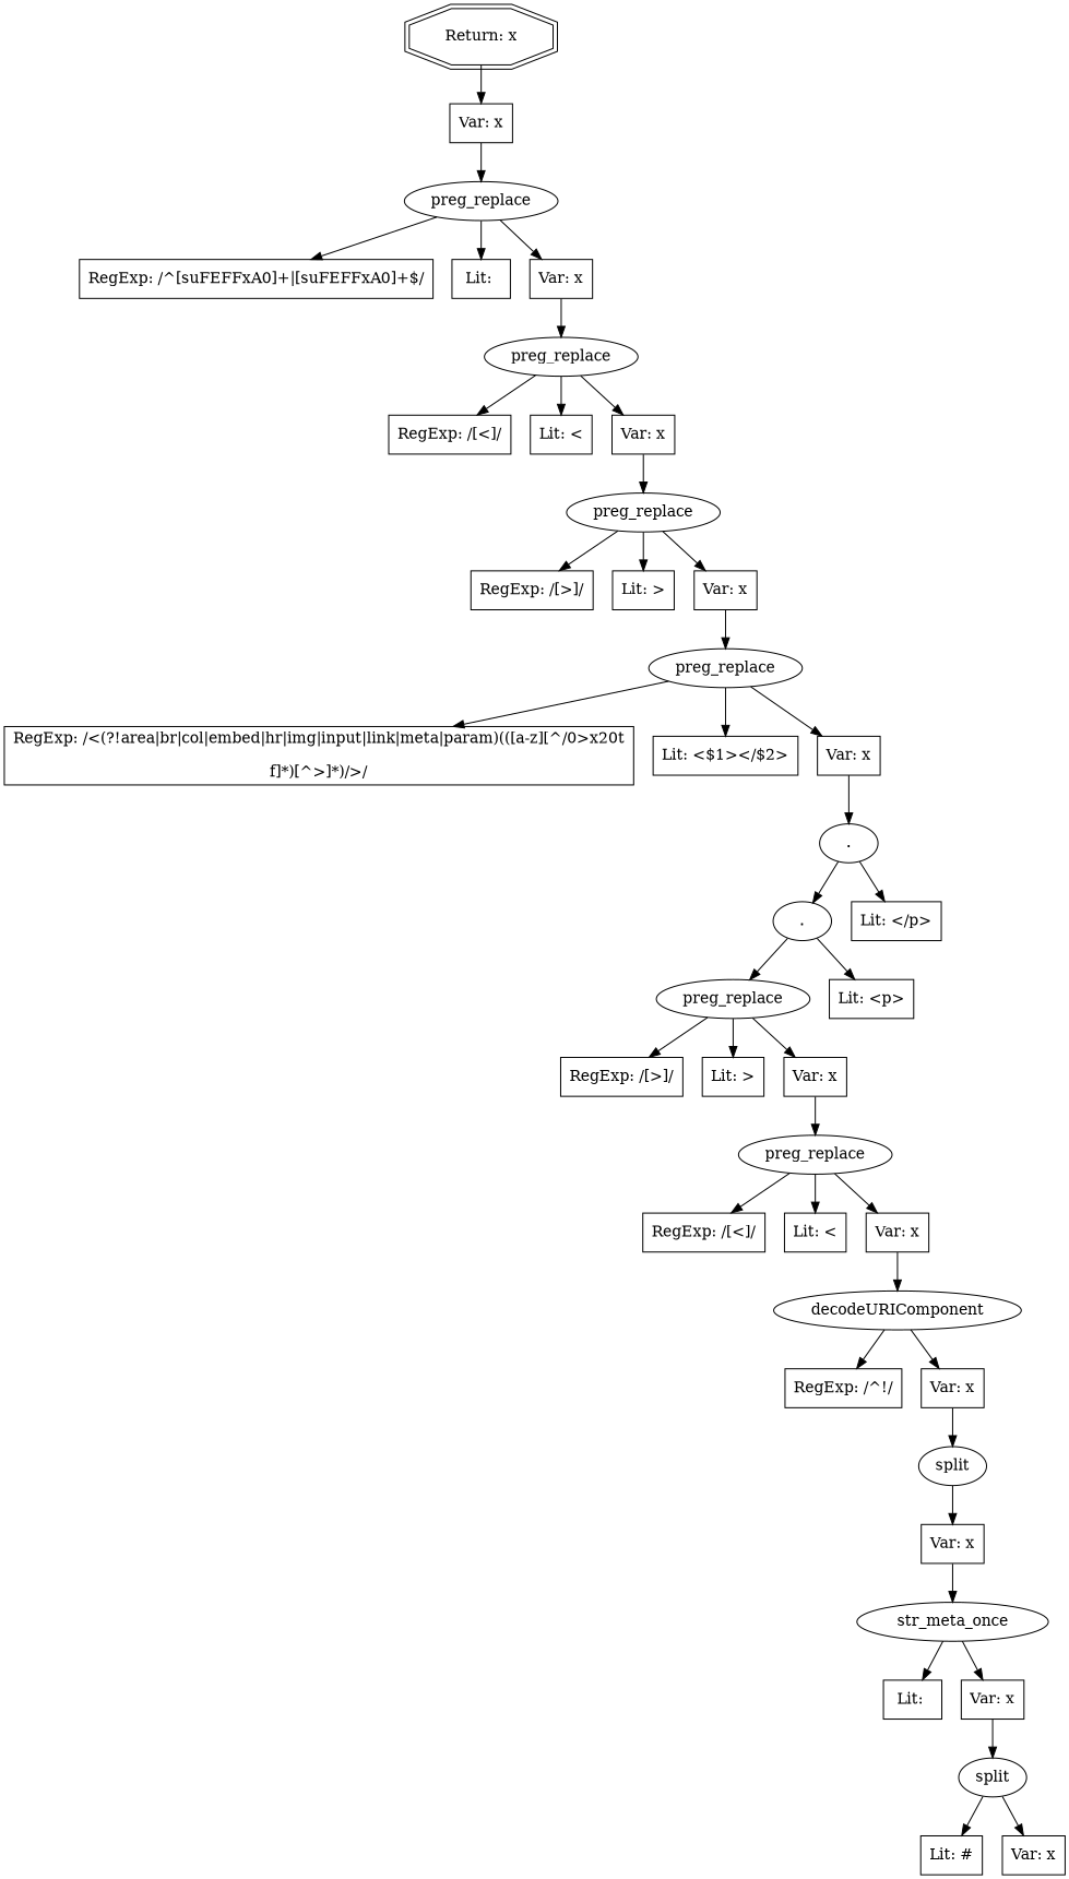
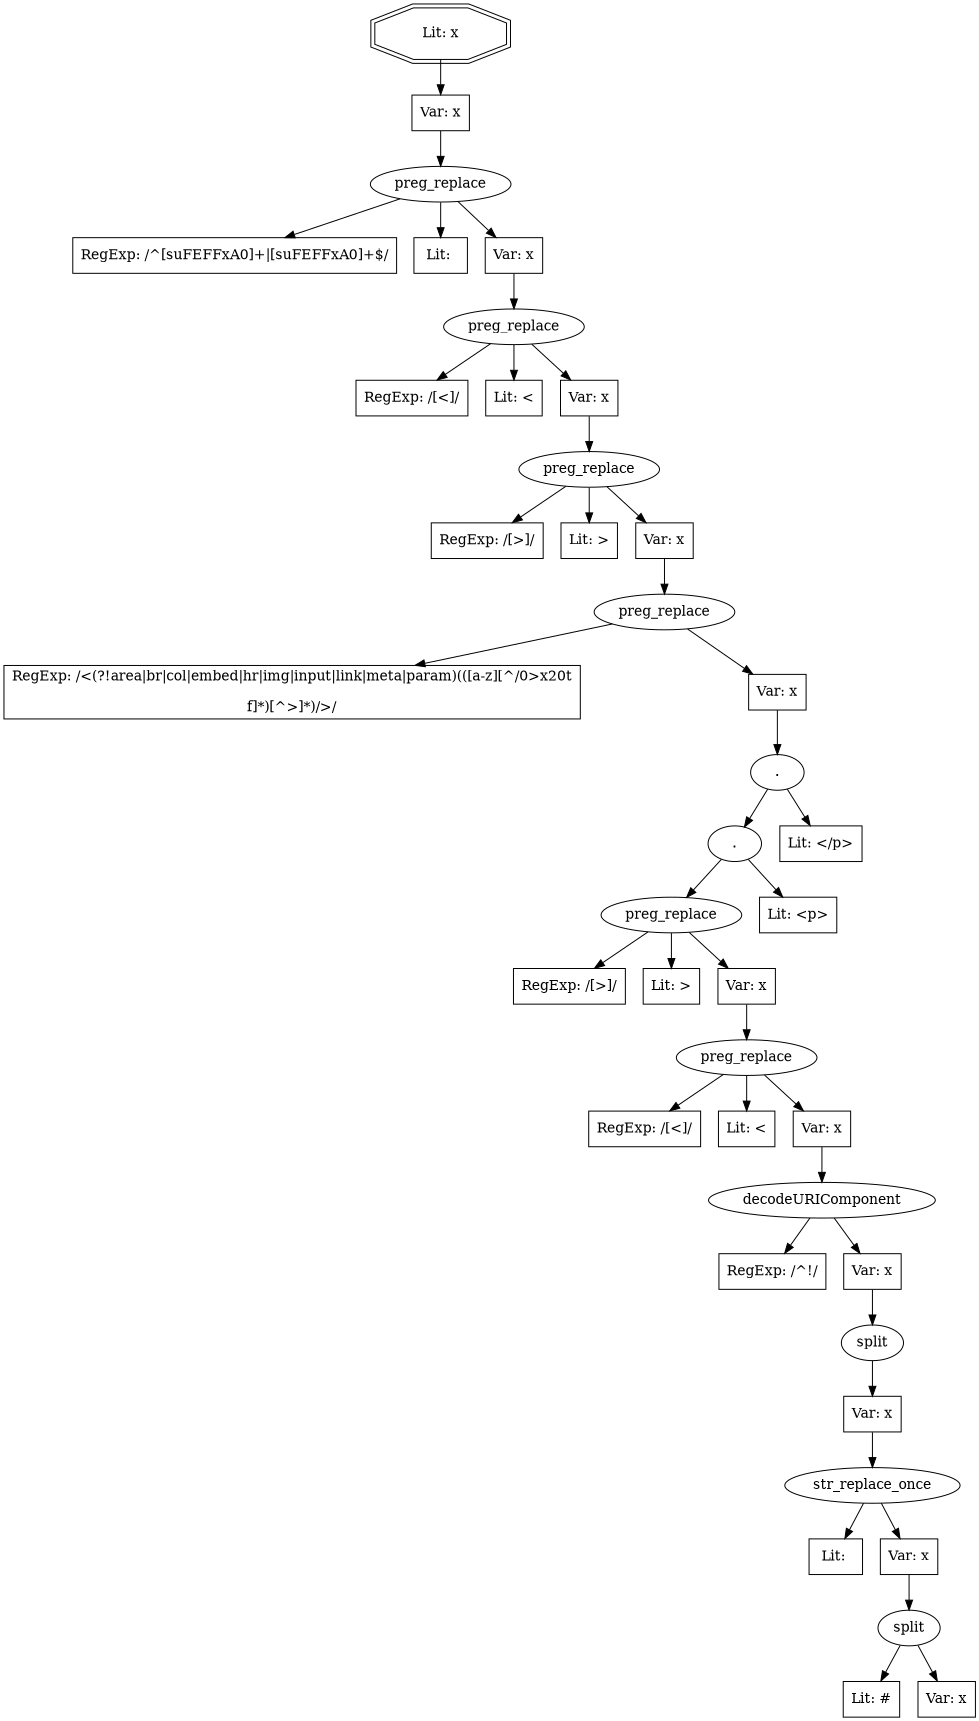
  digraph {
    node [shape=box]
    n1 [label=split shape=ellipse]
    n2 [label="Lit: #"]
    n3 [label="Var: x"]
-   n4 [label=str_meta_once shape=ellipse]
+   n4 [label=str_replace_once shape=ellipse]
    n5 [label="Lit: "]
    n6 [label="Var: x"]
    n7 [label="RegExp: /^!/"]
    n8 [label=split shape=ellipse]
    n9 [label="Var: x"]
    n10 [label=decodeURIComponent shape=ellipse]
    n11 [label="Var: x"]
    n12 [label=preg_replace shape=ellipse]
    n13 [label="RegExp: /[<]/"]
    n14 [label="Lit: &lt;"]
    n15 [label="Var: x"]
    n16 [label=preg_replace shape=ellipse]
    n17 [label="RegExp: /[>]/"]
    n18 [label="Lit: &gt;"]
    n19 [label="Var: x"]
    n20 [label="." shape=ellipse]
    n21 [label="Lit: <p>"]
    n22 [label="." shape=ellipse]
    n23 [label="Lit: </p>"]
    n24 [label=preg_replace shape=ellipse]
    n25 [label="RegExp: /<(?!area|br|col|embed|hr|img|input|link|meta|param)(([a-z][^\/\0>\x20\t\r\n\f]*)[^>]*)\/>/"]
-   n26 [label="Lit: <$1></$2>"]
    n27 [label="Var: x"]
    n28 [label=preg_replace shape=ellipse]
    n29 [label="RegExp: /[>]/"]
    n30 [label="Lit: &gt;"]
    n31 [label="Var: x"]
    n32 [label=preg_replace shape=ellipse]
    n33 [label="RegExp: /[<]/"]
    n34 [label="Lit: &lt;"]
    n35 [label="Var: x"]
    n36 [label=preg_replace shape=ellipse]
    n37 [label="RegExp: /^[\s\uFEFF\xA0]+|[\s\uFEFF\xA0]+$/"]
    n38 [label="Lit: "]
    n39 [label="Var: x"]
    n40 [label="Var: x"]
-   n41 [label="Return: x" shape=doubleoctagon]
+   n41 [label="Lit: x" shape=doubleoctagon]
    n1 -> n2
    n1 -> n3
    n4 -> n5
    n4 -> n6
    n6 -> n1
    n8 -> n9
    n9 -> n4
    n10 -> n7
    n10 -> n11
    n11 -> n8
    n12 -> n13
    n12 -> n14
    n12 -> n15
    n15 -> n10
    n16 -> n17
    n16 -> n18
    n16 -> n19
    n19 -> n12
    n20 -> n16
    n20 -> n21
    n22 -> n20
    n22 -> n23
    n24 -> n25
-   n24 -> n26
    n24 -> n27
    n27 -> n22
    n28 -> n29
    n28 -> n30
    n28 -> n31
    n31 -> n24
    n32 -> n33
    n32 -> n34
    n32 -> n35
    n35 -> n28
    n36 -> n37
    n36 -> n38
    n36 -> n39
    n39 -> n32
    n40 -> n36
    n41 -> n40
  }
